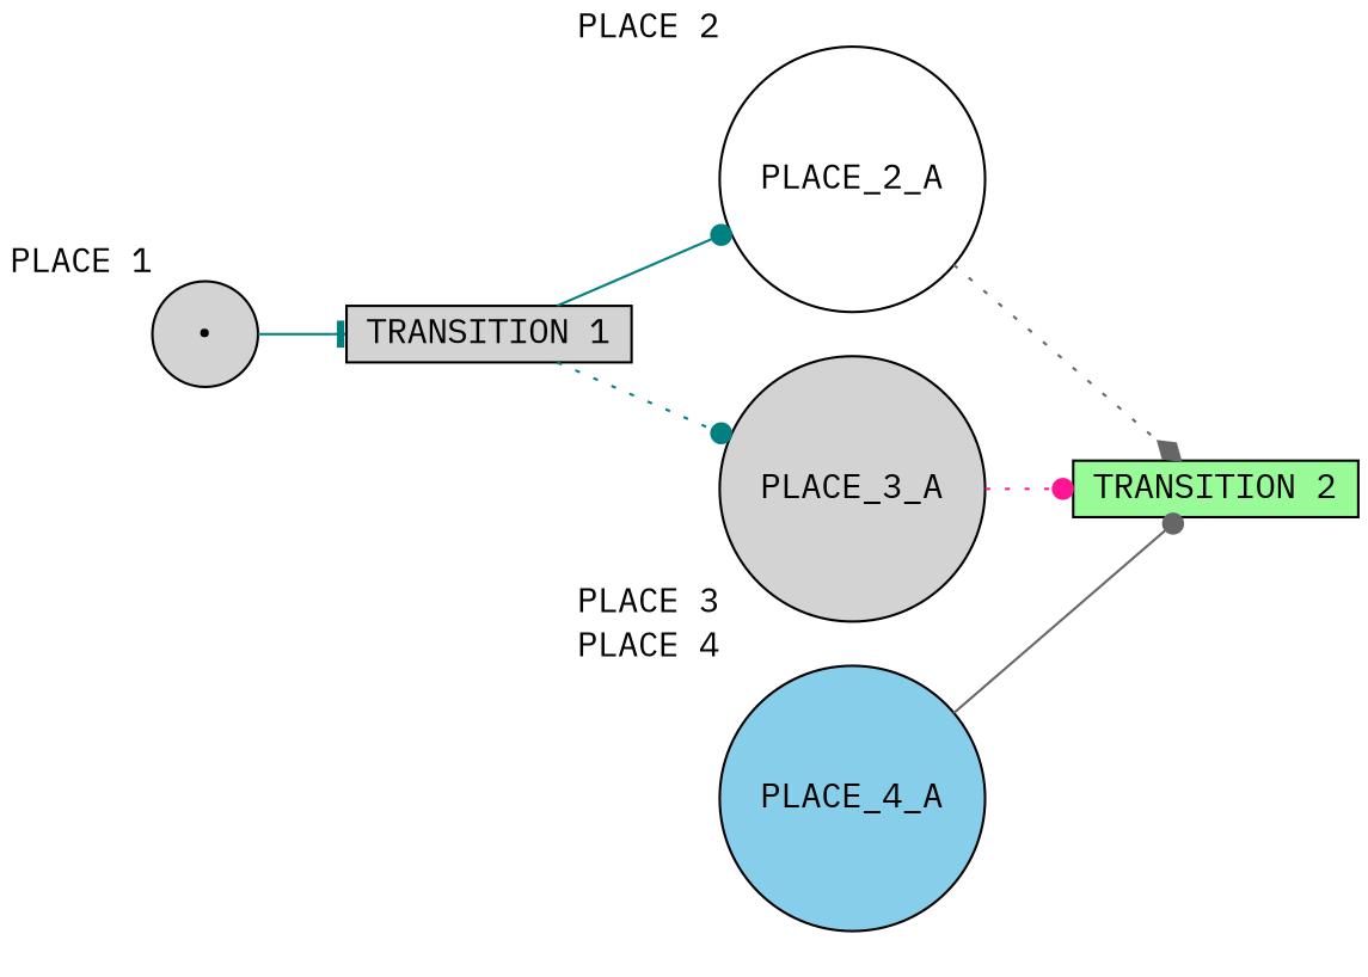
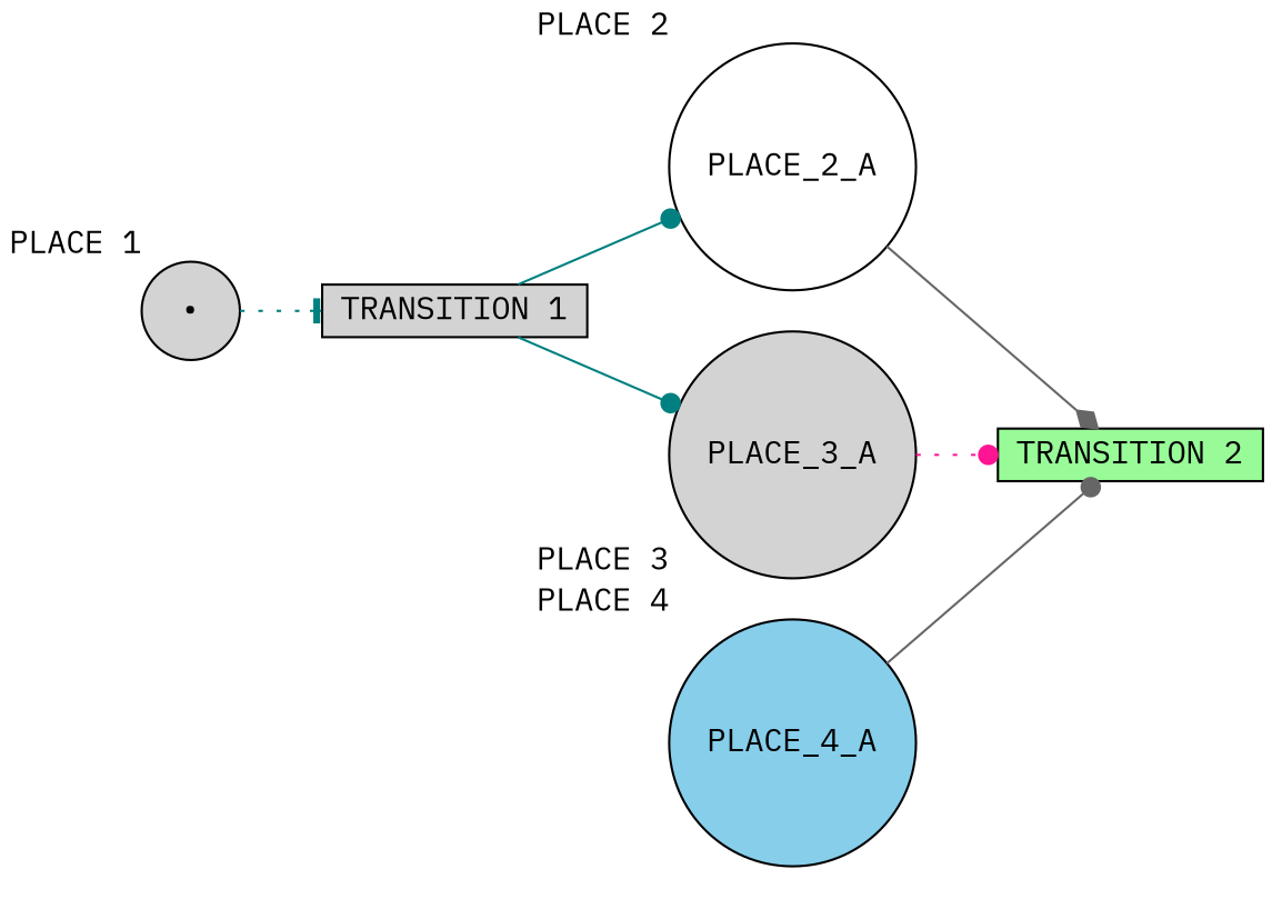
  digraph {
    fontname="IBM Plex Mono"
    rankdir=LR
    node [fillcolor=lightgrey fontname="IBM Plex Mono" shape=circle style=filled]
    edge [arrowhead=dot color=teal fontname="IBM Plex Mono" style=dotted]
    n1 [label="•" width=0.6 xlabel="PLACE 1"]
    n2 [height=0.1 label="TRANSITION 1" shape=box]
    PLACE_2_A [fillcolor=white width=0.6 xlabel="PLACE 2"]
    PLACE_3_A [width=0.6 xlabel="PLACE 3"]
    n5 [fillcolor=palegreen height=0.1 label="TRANSITION 2" shape=box]
    PLACE_4_A [fillcolor=skyblue width=0.6 xlabel="PLACE 4"]
-   n1 -> n2 [arrowhead=tee style=solid]
+   n1 -> n2 [arrowhead=tee]
    n2 -> PLACE_2_A [style=solid]
-   n2 -> PLACE_3_A
-   PLACE_2_A -> n5 [arrowhead=diamond color=gray40]
+   n2 -> PLACE_3_A [style=solid]
+   PLACE_2_A -> n5 [arrowhead=diamond color=gray40 style=solid]
    PLACE_3_A -> n5 [color=deeppink]
    PLACE_4_A -> n5 [color=gray40 style=solid]
  }
